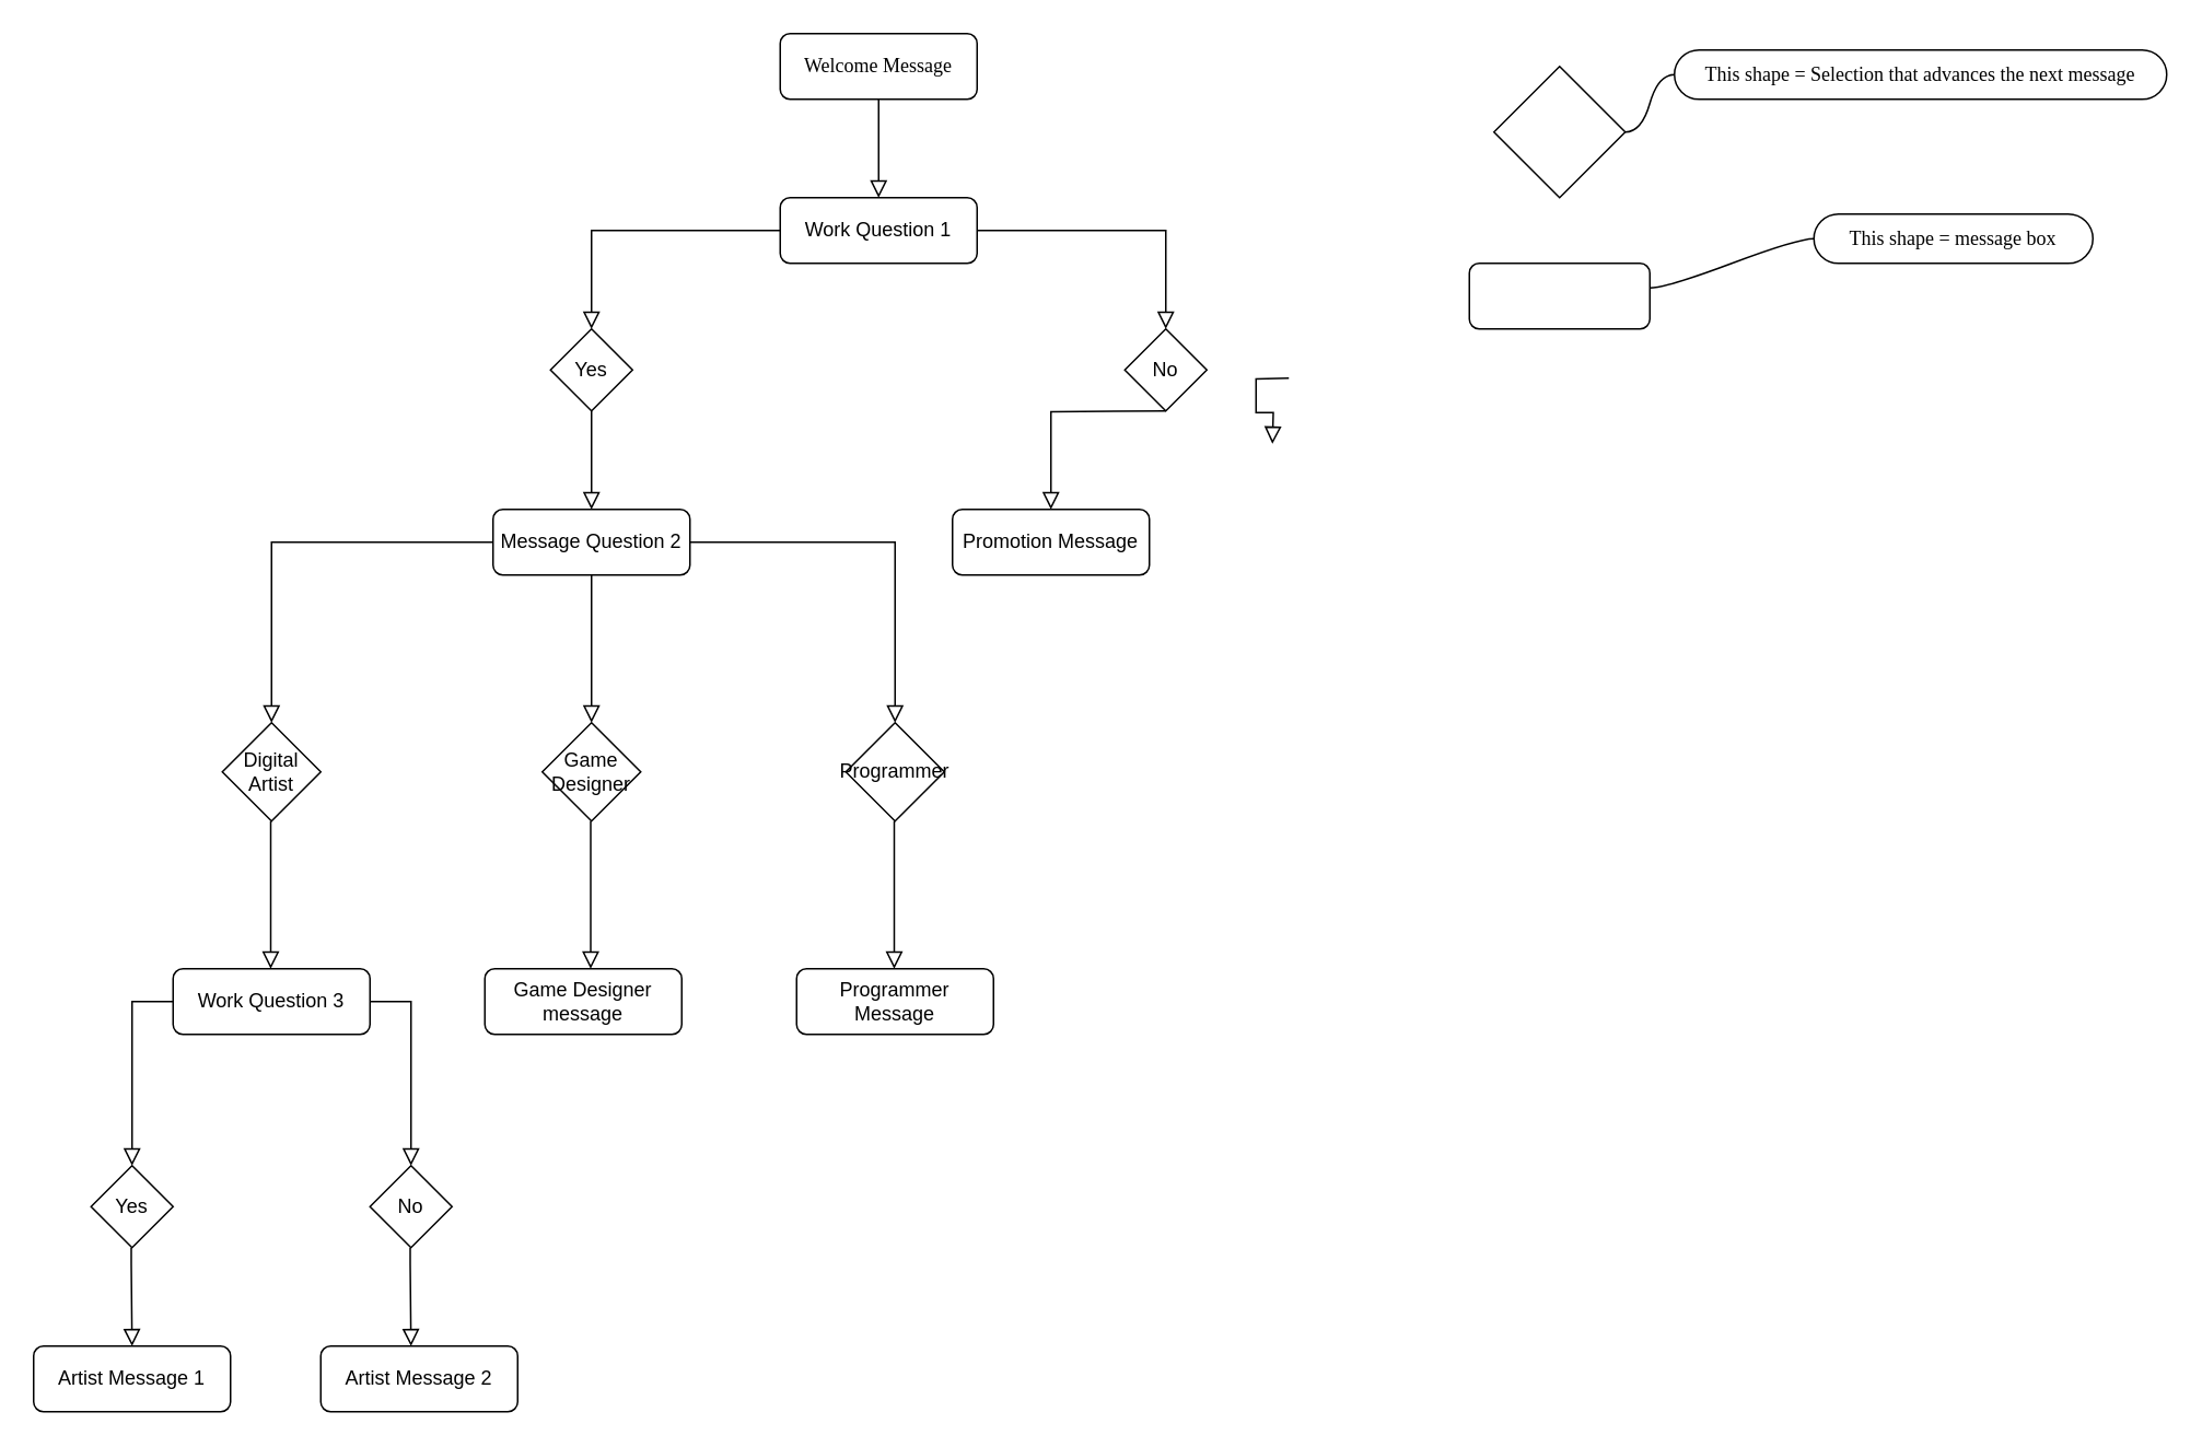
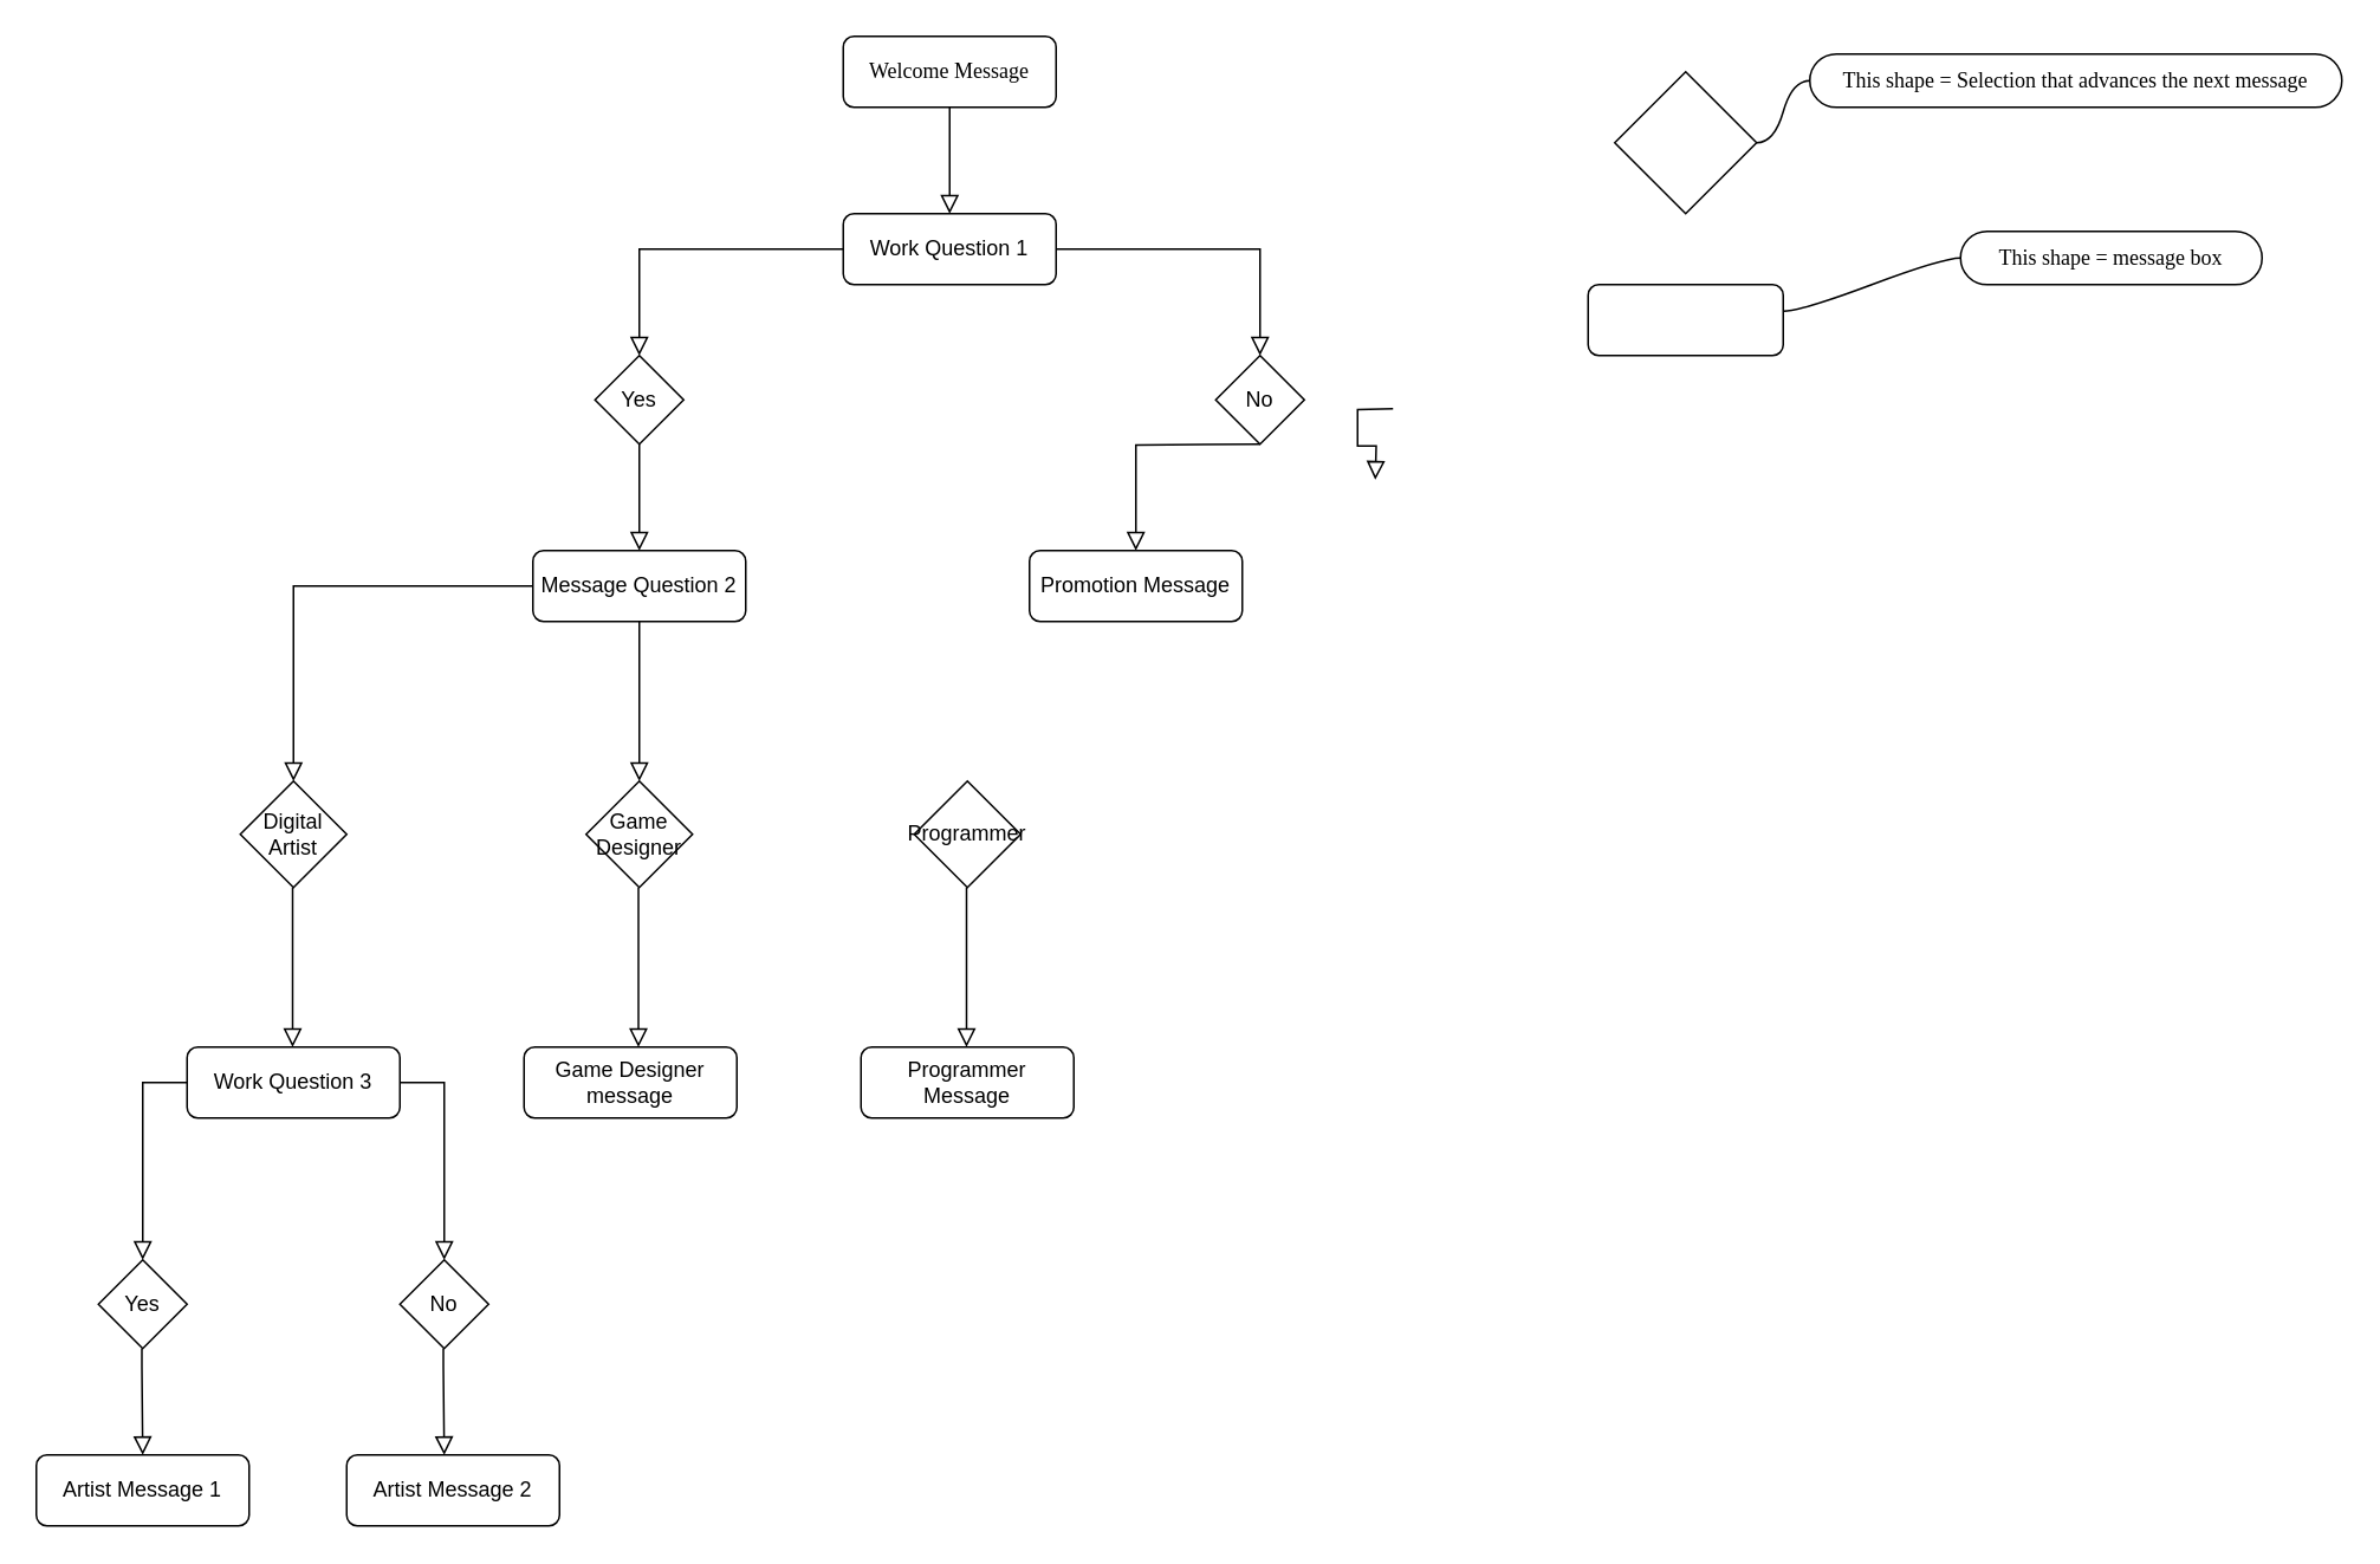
  <mxCell id="0" />
  <mxCell id="1" parent="0" />
  <mxCell id="2" value="" style="rounded=0;html=1;jettySize=auto;orthogonalLoop=1;fontSize=11;endArrow=block;endFill=0;endSize=8;strokeWidth=1;shadow=0;labelBackgroundColor=none;edgeStyle=orthogonalEdgeStyle;entryX=0.5;entryY=0;entryDx=0;entryDy=0;" parent="1" source="3" target="11" edge="1"><mxGeometry relative="1" as="geometry"><mxPoint x="275" y="210" as="targetPoint" /><Array as="points" /></mxGeometry></mxCell>
  <mxCell id="3" value="&lt;font face=&quot;Times New Roman&quot; style=&quot;font-size: 12px&quot;&gt;Welcome Message&lt;/font&gt;" style="rounded=1;whiteSpace=wrap;html=1;fontSize=12;glass=0;strokeWidth=1;shadow=0;" parent="1" vertex="1"><mxGeometry x="475" y="20" width="120" height="40" as="geometry" /></mxCell>
  <mxCell id="4" value="" style="edgeStyle=orthogonalEdgeStyle;rounded=0;orthogonalLoop=1;jettySize=auto;html=1;" edge="1" parent="1"><mxGeometry relative="1" as="geometry"><mxPoint x="775" y="190" as="targetPoint" /></mxGeometry></mxCell>
  <mxCell id="5" value="" style="rhombus;whiteSpace=wrap;html=1;rounded=0;fontFamily=Times New Roman;fontSize=12;" parent="1" vertex="1"><mxGeometry x="910" y="40" width="80" height="80" as="geometry" /></mxCell>
  <mxCell id="6" value="This shape = Selection that advances the next message" style="whiteSpace=wrap;html=1;rounded=1;arcSize=50;align=center;verticalAlign=middle;strokeWidth=1;autosize=1;spacing=4;treeFolding=1;treeMoving=1;newEdgeStyle={&quot;edgeStyle&quot;:&quot;entityRelationEdgeStyle&quot;,&quot;startArrow&quot;:&quot;none&quot;,&quot;endArrow&quot;:&quot;none&quot;,&quot;segment&quot;:10,&quot;curved&quot;:1};fontFamily=Times New Roman;fontSize=12;" parent="1" vertex="1"><mxGeometry x="1020" y="30" width="300" height="30" as="geometry" /></mxCell>
  <mxCell id="7" value="" style="edgeStyle=entityRelationEdgeStyle;startArrow=none;endArrow=none;segment=10;curved=1;rounded=0;fontFamily=Times New Roman;fontSize=12;exitX=1;exitY=0.5;exitDx=0;exitDy=0;" parent="1" source="5" target="6" edge="1"><mxGeometry relative="1" as="geometry"><mxPoint x="800" y="220" as="sourcePoint" /></mxGeometry></mxCell>
  <mxCell id="8" value="" style="rounded=1;whiteSpace=wrap;html=1;fontFamily=Times New Roman;fontSize=12;" parent="1" vertex="1"><mxGeometry x="895" y="160" width="110" height="40" as="geometry" /></mxCell>
  <mxCell id="9" value="This shape = message box" style="whiteSpace=wrap;html=1;rounded=1;arcSize=50;align=center;verticalAlign=middle;strokeWidth=1;autosize=1;spacing=4;treeFolding=1;treeMoving=1;newEdgeStyle={&quot;edgeStyle&quot;:&quot;entityRelationEdgeStyle&quot;,&quot;startArrow&quot;:&quot;none&quot;,&quot;endArrow&quot;:&quot;none&quot;,&quot;segment&quot;:10,&quot;curved&quot;:1};fontFamily=Times New Roman;fontSize=12;" parent="1" vertex="1"><mxGeometry x="1105" y="130" width="170" height="30" as="geometry" /></mxCell>
  <mxCell id="10" value="" style="edgeStyle=entityRelationEdgeStyle;startArrow=none;endArrow=none;segment=10;curved=1;rounded=0;fontFamily=Times New Roman;fontSize=12;exitX=1;exitY=0.5;exitDx=0;exitDy=0;entryX=0;entryY=0.5;entryDx=0;entryDy=0;" parent="1" target="9" edge="1"><mxGeometry relative="1" as="geometry"><mxPoint x="1005" y="175" as="sourcePoint" /><mxPoint x="1035" y="140" as="targetPoint" /></mxGeometry></mxCell>
  <mxCell id="11" value="Work Question 1" style="rounded=1;whiteSpace=wrap;html=1;fontSize=12;glass=0;strokeWidth=1;shadow=0;" parent="1" vertex="1"><mxGeometry x="475" y="120" width="120" height="40" as="geometry" /></mxCell>
  <mxCell id="12" value="" style="rounded=0;html=1;jettySize=auto;orthogonalLoop=1;fontSize=11;endArrow=block;endFill=0;endSize=8;strokeWidth=1;shadow=0;labelBackgroundColor=none;edgeStyle=orthogonalEdgeStyle;exitX=0.5;exitY=1;exitDx=0;exitDy=0;" parent="1" edge="1"><mxGeometry relative="1" as="geometry"><mxPoint x="785" y="230" as="sourcePoint" /><mxPoint x="775" y="270" as="targetPoint" /></mxGeometry></mxCell>
  <mxCell id="13" value="" style="rounded=0;html=1;jettySize=auto;orthogonalLoop=1;fontSize=11;endArrow=block;endFill=0;endSize=8;strokeWidth=1;shadow=0;labelBackgroundColor=none;edgeStyle=orthogonalEdgeStyle;exitX=0;exitY=0.5;exitDx=0;exitDy=0;entryX=0.5;entryY=0;entryDx=0;entryDy=0;" edge="1" parent="1" source="11" target="15"><mxGeometry relative="1" as="geometry"><mxPoint x="545" y="70" as="sourcePoint" /><mxPoint x="355" y="200" as="targetPoint" /><Array as="points" /></mxGeometry></mxCell>
  <mxCell id="14" value="" style="rounded=0;html=1;jettySize=auto;orthogonalLoop=1;fontSize=11;endArrow=block;endFill=0;endSize=8;strokeWidth=1;shadow=0;labelBackgroundColor=none;edgeStyle=orthogonalEdgeStyle;exitX=1;exitY=0.5;exitDx=0;exitDy=0;entryX=0.5;entryY=0;entryDx=0;entryDy=0;" edge="1" parent="1" source="11" target="16"><mxGeometry relative="1" as="geometry"><mxPoint x="755" y="140" as="sourcePoint" /><mxPoint x="715" y="200" as="targetPoint" /><Array as="points"><mxPoint x="710" y="140" /></Array></mxGeometry></mxCell>
  <mxCell id="15" value="Yes" style="rhombus;whiteSpace=wrap;html=1;" vertex="1" parent="1"><mxGeometry x="335" y="200" width="50" height="50" as="geometry" /></mxCell>
  <mxCell id="16" value="No" style="rhombus;whiteSpace=wrap;html=1;" vertex="1" parent="1"><mxGeometry x="685" y="200" width="50" height="50" as="geometry" /></mxCell>
  <mxCell id="17" value="Message Question 2" style="rounded=1;whiteSpace=wrap;html=1;fontSize=12;glass=0;strokeWidth=1;shadow=0;" vertex="1" parent="1"><mxGeometry x="300" y="310" width="120" height="40" as="geometry" /></mxCell>
  <mxCell id="18" value="" style="rounded=0;html=1;jettySize=auto;orthogonalLoop=1;fontSize=11;endArrow=block;endFill=0;endSize=8;strokeWidth=1;shadow=0;labelBackgroundColor=none;edgeStyle=orthogonalEdgeStyle;entryX=0.5;entryY=0;entryDx=0;entryDy=0;exitX=0.5;exitY=1;exitDx=0;exitDy=0;" edge="1" parent="1" source="15" target="17"><mxGeometry relative="1" as="geometry"><mxPoint x="359.5" y="250" as="sourcePoint" /><mxPoint x="359.5" y="310" as="targetPoint" /><Array as="points" /></mxGeometry></mxCell>
  <mxCell id="19" value="Promotion Message" style="rounded=1;whiteSpace=wrap;html=1;fontSize=12;glass=0;strokeWidth=1;shadow=0;" vertex="1" parent="1"><mxGeometry x="580" y="310" width="120" height="40" as="geometry" /></mxCell>
  <mxCell id="20" value="" style="rounded=0;html=1;jettySize=auto;orthogonalLoop=1;fontSize=11;endArrow=block;endFill=0;endSize=8;strokeWidth=1;shadow=0;labelBackgroundColor=none;edgeStyle=orthogonalEdgeStyle;entryX=0.5;entryY=0;entryDx=0;entryDy=0;" edge="1" parent="1" target="19"><mxGeometry relative="1" as="geometry"><mxPoint x="710" y="250" as="sourcePoint" /><mxPoint x="709.5" y="310" as="targetPoint" /><Array as="points" /></mxGeometry></mxCell>
  <mxCell id="21" value="" style="rounded=0;html=1;jettySize=auto;orthogonalLoop=1;fontSize=11;endArrow=block;endFill=0;endSize=8;strokeWidth=1;shadow=0;labelBackgroundColor=none;edgeStyle=orthogonalEdgeStyle;exitX=0;exitY=0.5;exitDx=0;exitDy=0;entryX=0.5;entryY=0;entryDx=0;entryDy=0;" edge="1" parent="1" source="17" target="24"><mxGeometry relative="1" as="geometry"><mxPoint x="235" y="330" as="sourcePoint" /><mxPoint x="158" y="410" as="targetPoint" /><Array as="points"><mxPoint x="165" y="330" /></Array></mxGeometry></mxCell>
- <mxCell id="22" value="" style="rounded=0;html=1;jettySize=auto;orthogonalLoop=1;fontSize=11;endArrow=block;endFill=0;endSize=8;strokeWidth=1;shadow=0;labelBackgroundColor=none;edgeStyle=orthogonalEdgeStyle;exitX=1;exitY=0.5;exitDx=0;exitDy=0;entryX=0.5;entryY=0;entryDx=0;entryDy=0;" edge="1" parent="1" source="17" target="26"><mxGeometry relative="1" as="geometry"><mxPoint x="455" y="340" as="sourcePoint" /><mxPoint x="575" y="410" as="targetPoint" /><Array as="points"><mxPoint x="545" y="330" /><mxPoint x="545" y="440" /></Array></mxGeometry></mxCell>
  <mxCell id="23" value="" style="rounded=0;html=1;jettySize=auto;orthogonalLoop=1;fontSize=11;endArrow=block;endFill=0;endSize=8;strokeWidth=1;shadow=0;labelBackgroundColor=none;edgeStyle=orthogonalEdgeStyle;exitX=0.5;exitY=1;exitDx=0;exitDy=0;" edge="1" parent="1" source="17"><mxGeometry relative="1" as="geometry"><mxPoint x="360" y="400" as="sourcePoint" /><mxPoint x="360" y="440" as="targetPoint" /><Array as="points" /></mxGeometry></mxCell>
  <mxCell id="24" value="Digital Artist" style="rhombus;whiteSpace=wrap;html=1;" vertex="1" parent="1"><mxGeometry x="135" y="440" width="60" height="60" as="geometry" /></mxCell>
  <mxCell id="25" value="Game Designer" style="rhombus;whiteSpace=wrap;html=1;" vertex="1" parent="1"><mxGeometry x="330" y="440" width="60" height="60" as="geometry" /></mxCell>
  <mxCell id="26" value="Programmer" style="rhombus;whiteSpace=wrap;html=1;" vertex="1" parent="1"><mxGeometry x="515" y="440" width="60" height="60" as="geometry" /></mxCell>
  <mxCell id="27" value="" style="rounded=0;html=1;jettySize=auto;orthogonalLoop=1;fontSize=11;endArrow=block;endFill=0;endSize=8;strokeWidth=1;shadow=0;labelBackgroundColor=none;edgeStyle=orthogonalEdgeStyle;exitX=0.5;exitY=1;exitDx=0;exitDy=0;" edge="1" parent="1"><mxGeometry relative="1" as="geometry"><mxPoint x="164.5" y="500" as="sourcePoint" /><mxPoint x="164.5" y="590" as="targetPoint" /><Array as="points" /></mxGeometry></mxCell>
  <mxCell id="28" value="" style="rounded=0;html=1;jettySize=auto;orthogonalLoop=1;fontSize=11;endArrow=block;endFill=0;endSize=8;strokeWidth=1;shadow=0;labelBackgroundColor=none;edgeStyle=orthogonalEdgeStyle;exitX=0.5;exitY=1;exitDx=0;exitDy=0;" edge="1" parent="1"><mxGeometry relative="1" as="geometry"><mxPoint x="359.5" y="500" as="sourcePoint" /><mxPoint x="359.5" y="590" as="targetPoint" /><Array as="points" /></mxGeometry></mxCell>
  <mxCell id="29" value="" style="rounded=0;html=1;jettySize=auto;orthogonalLoop=1;fontSize=11;endArrow=block;endFill=0;endSize=8;strokeWidth=1;shadow=0;labelBackgroundColor=none;edgeStyle=orthogonalEdgeStyle;exitX=0.5;exitY=1;exitDx=0;exitDy=0;" edge="1" parent="1"><mxGeometry relative="1" as="geometry"><mxPoint x="544.5" y="500" as="sourcePoint" /><mxPoint x="544.5" y="590" as="targetPoint" /><Array as="points" /></mxGeometry></mxCell>
  <mxCell id="30" value="Work Question 3" style="rounded=1;whiteSpace=wrap;html=1;fontSize=12;glass=0;strokeWidth=1;shadow=0;" vertex="1" parent="1"><mxGeometry x="105" y="590" width="120" height="40" as="geometry" /></mxCell>
  <mxCell id="31" value="Game Designer message&lt;span style=&quot;color: rgba(0 , 0 , 0 , 0) ; font-family: monospace ; font-size: 0px&quot;&gt;%3CmxGraphModel%3E%3Croot%3E%3CmxCell%20id%3D%220%22%2F%3E%3CmxCell%20id%3D%221%22%20parent%3D%220%22%2F%3E%3CmxCell%20id%3D%222%22%20value%3D%22Work%20Question%203%22%20style%3D%22rounded%3D1%3BwhiteSpace%3Dwrap%3Bhtml%3D1%3BfontSize%3D12%3Bglass%3D0%3BstrokeWidth%3D1%3Bshadow%3D0%3B%22%20vertex%3D%221%22%20parent%3D%221%22%3E%3CmxGeometry%20x%3D%22-430%22%20y%3D%22590%22%20width%3D%22120%22%20height%3D%2240%22%20as%3D%22geometry%22%2F%3E%3C%2FmxCell%3E%3C%2Froot%3E%3C%2FmxGraphModel%3E&lt;/span&gt;" style="rounded=1;whiteSpace=wrap;html=1;fontSize=12;glass=0;strokeWidth=1;shadow=0;" vertex="1" parent="1"><mxGeometry x="295" y="590" width="120" height="40" as="geometry" /></mxCell>
  <mxCell id="32" value="Programmer Message" style="rounded=1;whiteSpace=wrap;html=1;fontSize=12;glass=0;strokeWidth=1;shadow=0;" vertex="1" parent="1"><mxGeometry x="485" y="590" width="120" height="40" as="geometry" /></mxCell>
  <mxCell id="33" value="Yes" style="rhombus;whiteSpace=wrap;html=1;" vertex="1" parent="1"><mxGeometry x="55" y="710" width="50" height="50" as="geometry" /></mxCell>
  <mxCell id="34" value="No" style="rhombus;whiteSpace=wrap;html=1;" vertex="1" parent="1"><mxGeometry x="225" y="710" width="50" height="50" as="geometry" /></mxCell>
  <mxCell id="35" value="" style="rounded=0;html=1;jettySize=auto;orthogonalLoop=1;fontSize=11;endArrow=block;endFill=0;endSize=8;strokeWidth=1;shadow=0;labelBackgroundColor=none;edgeStyle=orthogonalEdgeStyle;exitX=0;exitY=0.5;exitDx=0;exitDy=0;entryX=0.5;entryY=0;entryDx=0;entryDy=0;" edge="1" parent="1" source="30" target="33"><mxGeometry relative="1" as="geometry"><mxPoint x="147.5" y="600" as="sourcePoint" /><mxPoint x="12.5" y="710" as="targetPoint" /><Array as="points"><mxPoint x="80" y="610" /></Array></mxGeometry></mxCell>
  <mxCell id="36" value="" style="rounded=0;html=1;jettySize=auto;orthogonalLoop=1;fontSize=11;endArrow=block;endFill=0;endSize=8;strokeWidth=1;shadow=0;labelBackgroundColor=none;edgeStyle=orthogonalEdgeStyle;exitX=1;exitY=0.5;exitDx=0;exitDy=0;entryX=0.5;entryY=0;entryDx=0;entryDy=0;" edge="1" parent="1" source="30"><mxGeometry relative="1" as="geometry"><mxPoint x="275" y="610" as="sourcePoint" /><mxPoint x="250" y="710" as="targetPoint" /><Array as="points"><mxPoint x="250" y="610" /></Array></mxGeometry></mxCell>
  <mxCell id="37" value="Artist Message 1" style="rounded=1;whiteSpace=wrap;html=1;fontSize=12;glass=0;strokeWidth=1;shadow=0;" vertex="1" parent="1"><mxGeometry x="20" y="820" width="120" height="40" as="geometry" /></mxCell>
  <mxCell id="38" value="Artist Message 2" style="rounded=1;whiteSpace=wrap;html=1;fontSize=12;glass=0;strokeWidth=1;shadow=0;" vertex="1" parent="1"><mxGeometry x="195" y="820" width="120" height="40" as="geometry" /></mxCell>
  <mxCell id="39" value="" style="rounded=0;html=1;jettySize=auto;orthogonalLoop=1;fontSize=11;endArrow=block;endFill=0;endSize=8;strokeWidth=1;shadow=0;labelBackgroundColor=none;edgeStyle=orthogonalEdgeStyle;exitX=0.5;exitY=1;exitDx=0;exitDy=0;" edge="1" parent="1"><mxGeometry relative="1" as="geometry"><mxPoint x="79.5" y="760" as="sourcePoint" /><mxPoint x="80" y="820" as="targetPoint" /><Array as="points"><mxPoint x="80" y="770" /><mxPoint x="80" y="770" /></Array></mxGeometry></mxCell>
  <mxCell id="40" value="" style="rounded=0;html=1;jettySize=auto;orthogonalLoop=1;fontSize=11;endArrow=block;endFill=0;endSize=8;strokeWidth=1;shadow=0;labelBackgroundColor=none;edgeStyle=orthogonalEdgeStyle;exitX=0.5;exitY=1;exitDx=0;exitDy=0;" edge="1" parent="1"><mxGeometry relative="1" as="geometry"><mxPoint x="249.5" y="760" as="sourcePoint" /><mxPoint x="250" y="820" as="targetPoint" /><Array as="points"><mxPoint x="250" y="770" /><mxPoint x="250" y="770" /></Array></mxGeometry></mxCell>
